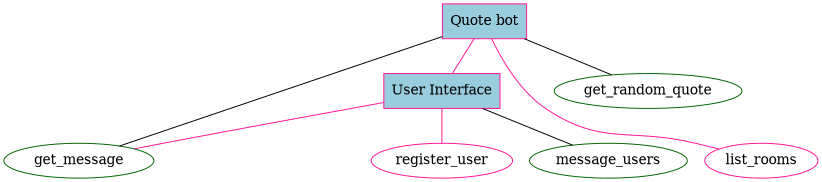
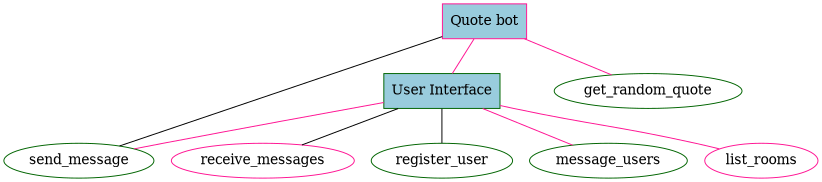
  graph {
    node [color=darkgreen fillcolor="#99ccdd" shape=ellipse style=unfilled]
    edge [color=deeppink]
-   n1 [color=deeppink label="User Interface" shape=rect style=filled]
-   send_message [label=get_message]
-   register_user [color=deeppink]
+   n1 [label="User Interface" shape=rect style=filled]
+   send_message
+   receive_messages [color=deeppink]
+   register_user
    n5 [label=message_users]
    list_rooms [color=deeppink]
    n7 [color=deeppink label="Quote bot" shape=rect style=filled]
    get_random_quote
    n1 -- send_message
-   n1 -- register_user
-   n1 -- n5 [color=black]
-   n7 -- list_rooms
+   n1 -- receive_messages [color=black]
+   n1 -- register_user [color=black]
+   n1 -- n5
+   n1 -- list_rooms
    n7 -- n1
    n7 -- send_message [color=black]
-   n7 -- get_random_quote [color=black]
+   n7 -- get_random_quote
  }
